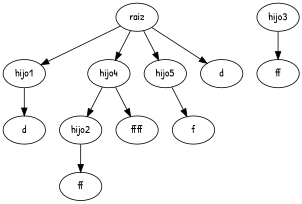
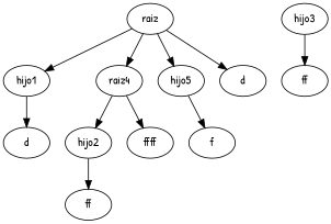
  digraph {
    fontname="Patrick Hand"
    node [fontname="Patrick Hand"]
    edge [fontname="Patrick Hand"]
    n1 [label=raiz]
    n2 [label=hijo1]
-   n3 [label=hijo4]
+   n3 [label=raiz4]
    n4 [label=hijo5]
    n5 [label=d]
    n6 [label=d]
    n7 [label=hijo2]
    n8 [label=ff]
    n9 [label=hijo3]
    n10 [label=ff]
    n11 [label=ffff]
    n12 [label=f]
    n1 -> n2
    n1 -> n3
    n1 -> n4
    n1 -> n5
    n2 -> n6
    n3 -> n7
    n3 -> n11
    n4 -> n12
    n7 -> n8
    n9 -> n10
  }
